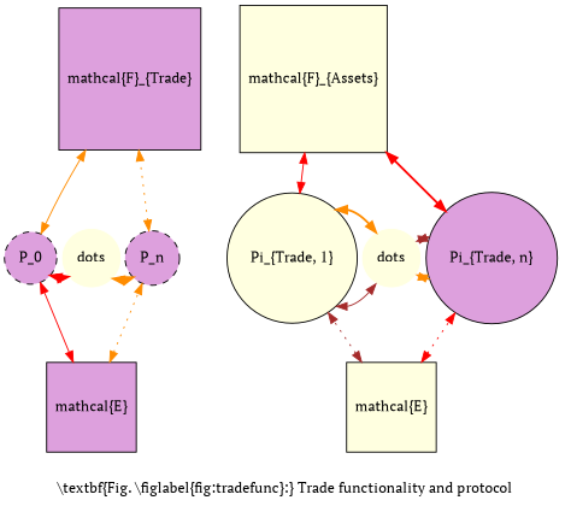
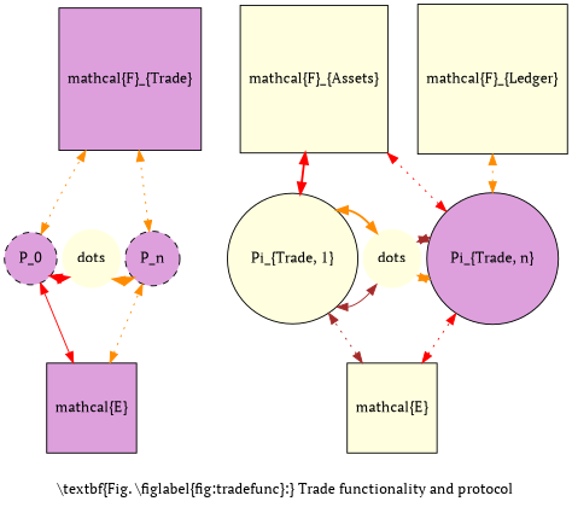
  digraph {
    fontname="PT Serif"
    label="\\textbf{Fig. \\figlabel{fig:tradefunc}:} Trade functionality and protocol"
    minlen=0.05
    nodesep=0.05
    rankdir=BT
    texmode=raw
    node [fillcolor=lightyellow fontname="PT Serif" shape=circle style=filled texmode=math]
    edge [dir=both fontname="PT Serif" style=dotted texmode=math color=darkorange]
    n1 [fillcolor=plum label=P_0 style="dashed,filled"]
    n2 [color=white label="\dots"]
    n3 [fillcolor=plum label=P_n style="dashed,filled"]
    n4 [label="\Pi_{Trade, 1}"]
    n5 [color=white label="\dots"]
    n6 [fillcolor=plum label="\Pi_{Trade, n}"]
    n7 [fillcolor=plum label="\mathcal{F}_{Trade}" shape=square]
    n8 [label="\mathcal{F}_{Assets}" shape=square]
+   n9 [label="\mathcal{F}_{Ledger}" shape=square]
    n10 [fillcolor=plum label="\mathcal{E}" shape=square]
    n11 [label="\mathcal{E}" shape=square]
    subgraph sub_1 {
      rank=same
      rankdir=LR
      n1
      n2
      n3
    }
    subgraph sub_2 {
      rank=same
      rankdir=LR
      n4
      n5
      n6
    }
    n1 -> n2 [style=invis color=""]
    n1 -> n2 [color=red style=bold]
-   n1 -> n7 [style=solid]
+   n1 -> n7
    n2 -> n3 [style=invis color=""]
    n2 -> n3 [style=bold]
    n3 -> n4 [constraint=false style=invis color=""]
    n3 -> n7
    n4 -> n5 [style=bold]
    n4 -> n5 [color=brown style=solid]
-   n4 -> n8 [color=red style=solid]
+   n4 -> n8 [color=red style=bold]
    n5 -> n6 [color=brown style=solid]
    n5 -> n6 [style=solid]
-   n6 -> n8 [color=red style=bold]
+   n6 -> n8 [color=red]
+   n6 -> n9
    n10 -> n1 [color=red style=solid]
    n10 -> n3
    n11 -> n4 [color=brown]
    n11 -> n6 [color=red]
  }
